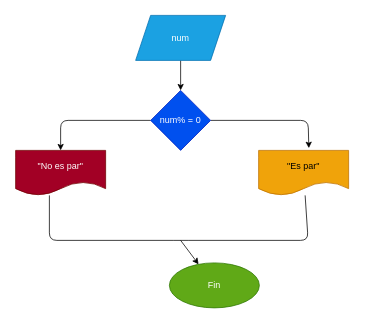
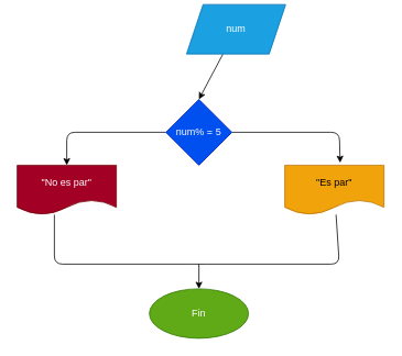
  <mxCell id="0" />
  <mxCell id="1" parent="0" />
  <mxCell id="2" style="edgeStyle=none;html=1;entryX=0.5;entryY=0;entryDx=0;entryDy=0;" edge="1" parent="1" source="3" target="7"><mxGeometry relative="1" as="geometry" /></mxCell>
- <mxCell id="3" value="num" style="shape=parallelogram;perimeter=parallelogramPerimeter;whiteSpace=wrap;html=1;fixedSize=1;fillColor=#1ba1e2;fontColor=#ffffff;strokeColor=#006EAF;" vertex="1" parent="1"><mxGeometry x="180" y="20" width="120" height="60" as="geometry" /></mxCell>
+ <mxCell id="3" value="num" style="shape=parallelogram;perimeter=parallelogramPerimeter;whiteSpace=wrap;html=1;fixedSize=1;fillColor=#1ba1e2;fontColor=#ffffff;strokeColor=#006EAF;" vertex="1" parent="1"><mxGeometry x="225" y="5" width="120" height="60" as="geometry" /></mxCell>
  <mxCell id="4" style="edgeStyle=none;html=1;entryX=0.5;entryY=0;entryDx=0;entryDy=0;" edge="1" parent="1" source="7" target="8"><mxGeometry relative="1" as="geometry"><Array as="points"><mxPoint x="80" y="160" /></Array></mxGeometry></mxCell>
  <mxCell id="5" style="edgeStyle=none;html=1;entryX=0.558;entryY=-0.05;entryDx=0;entryDy=0;entryPerimeter=0;" edge="1" parent="1" source="7" target="9"><mxGeometry relative="1" as="geometry"><Array as="points"><mxPoint x="410" y="160" /></Array></mxGeometry></mxCell>
  <mxCell id="6" style="edgeStyle=none;html=1;" edge="1" parent="1" target="10"><mxGeometry relative="1" as="geometry"><mxPoint x="240" y="320" as="sourcePoint" /></mxGeometry></mxCell>
- <mxCell id="7" value="num% = 0" style="rhombus;whiteSpace=wrap;html=1;fillColor=#0050ef;fontColor=#ffffff;strokeColor=#001DBC;" vertex="1" parent="1"><mxGeometry x="200" y="120" width="80" height="80" as="geometry" /></mxCell>
+ <mxCell id="7" value="num% = 5" style="rhombus;whiteSpace=wrap;html=1;fillColor=#0050ef;fontColor=#ffffff;strokeColor=#001DBC;" vertex="1" parent="1"><mxGeometry x="200" y="120" width="80" height="80" as="geometry" /></mxCell>
  <mxCell id="8" value="&quot;No es par&quot;" style="shape=document;whiteSpace=wrap;html=1;boundedLbl=1;fillColor=#a20025;fontColor=#ffffff;strokeColor=#6F0000;" vertex="1" parent="1"><mxGeometry x="20" y="200" width="120" height="60" as="geometry" /></mxCell>
  <mxCell id="9" value="&quot;Es par&quot;" style="shape=document;whiteSpace=wrap;html=1;boundedLbl=1;fillColor=#f0a30a;fontColor=#000000;strokeColor=#BD7000;" vertex="1" parent="1"><mxGeometry x="344" y="200" width="120" height="60" as="geometry" /></mxCell>
- <mxCell id="10" value="Fin" style="ellipse;whiteSpace=wrap;html=1;fillColor=#60a917;fontColor=#ffffff;strokeColor=#2D7600;" vertex="1" parent="1"><mxGeometry x="225" y="350" width="120" height="60" as="geometry" /></mxCell>
+ <mxCell id="10" value="Fin" style="ellipse;whiteSpace=wrap;html=1;fillColor=#60a917;fontColor=#ffffff;strokeColor=#2D7600;" vertex="1" parent="1"><mxGeometry x="180" y="350" width="120" height="60" as="geometry" /></mxCell>
  <mxCell id="11" value="" style="endArrow=none;html=1;exitX=0.375;exitY=1;exitDx=0;exitDy=0;exitPerimeter=0;" edge="1" parent="1" source="8" target="9"><mxGeometry width="50" height="50" relative="1" as="geometry"><mxPoint x="320" y="270" as="sourcePoint" /><mxPoint x="370" y="220" as="targetPoint" /><Array as="points"><mxPoint x="65" y="320" /><mxPoint x="240" y="320" /><mxPoint x="410" y="320" /></Array></mxGeometry></mxCell>
